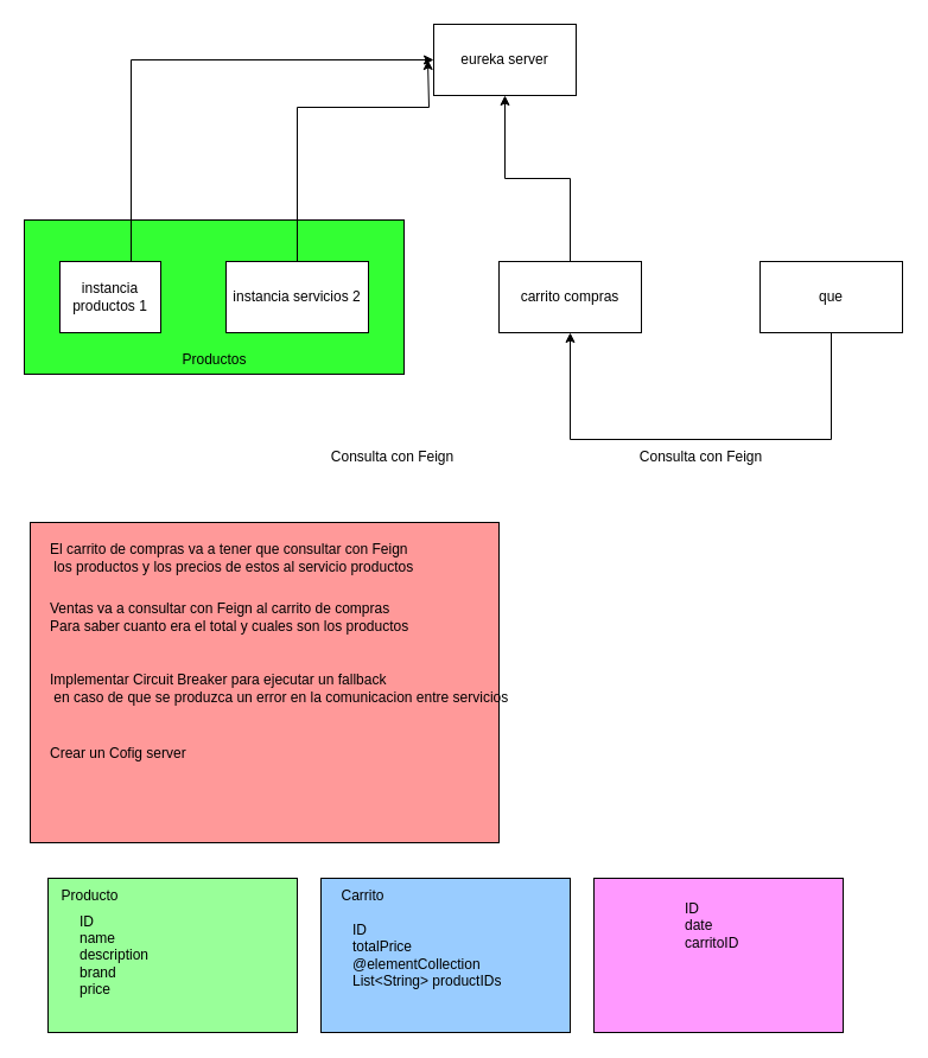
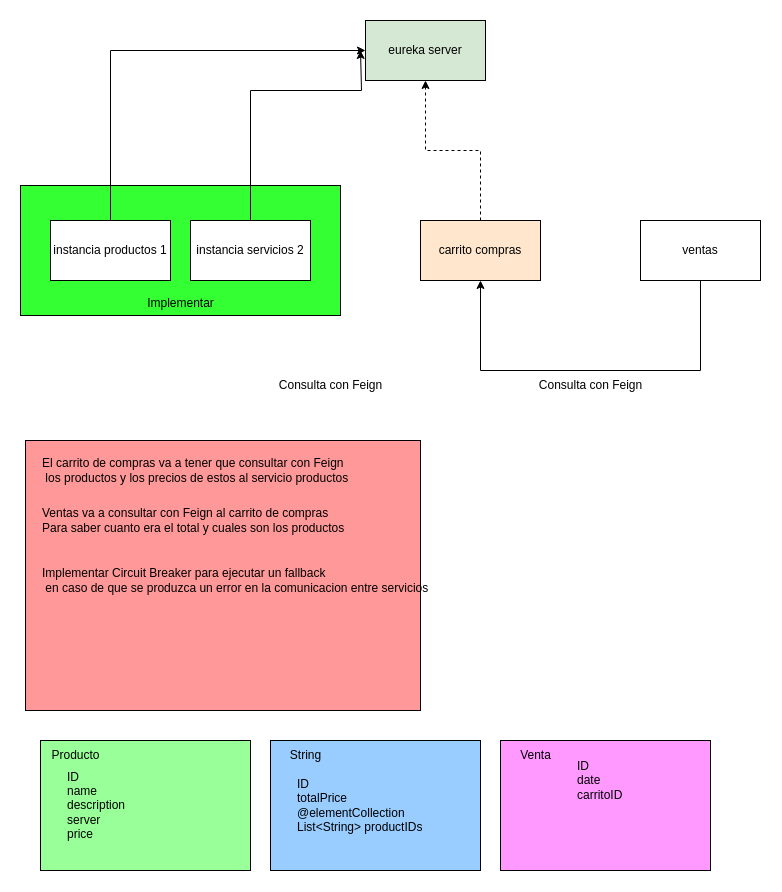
  <mxCell id="0" />
  <mxCell id="1" parent="0" />
  <mxCell id="2" value="" style="rounded=0;whiteSpace=wrap;html=1;fillColor=#FF9999;" vertex="1" parent="1"><mxGeometry x="25" y="440" width="395" height="270" as="geometry" /></mxCell>
  <mxCell id="3" value="" style="rounded=0;whiteSpace=wrap;html=1;fillColor=#33FF33;" vertex="1" parent="1"><mxGeometry x="20" y="185" width="320" height="130" as="geometry" /></mxCell>
  <mxCell id="4" style="edgeStyle=orthogonalEdgeStyle;rounded=0;orthogonalLoop=1;jettySize=auto;html=1;entryX=0;entryY=0.5;entryDx=0;entryDy=0;" edge="1" parent="1" source="5" target="12"><mxGeometry relative="1" as="geometry"><Array as="points"><mxPoint x="110" y="50" /></Array></mxGeometry></mxCell>
- <mxCell id="5" value="instancia productos 1" style="rounded=0;whiteSpace=wrap;html=1;" vertex="1" parent="1"><mxGeometry x="50" y="220" width="85" height="60" as="geometry" /></mxCell>
+ <mxCell id="5" value="instancia productos 1" style="rounded=0;whiteSpace=wrap;html=1;" vertex="1" parent="1"><mxGeometry x="50" y="220" width="120" height="60" as="geometry" /></mxCell>
  <mxCell id="6" style="edgeStyle=orthogonalEdgeStyle;rounded=0;orthogonalLoop=1;jettySize=auto;html=1;" edge="1" parent="1" source="7"><mxGeometry relative="1" as="geometry"><mxPoint x="360" y="50" as="targetPoint" /><Array as="points"><mxPoint x="250" y="90" /><mxPoint x="361" y="90" /></Array></mxGeometry></mxCell>
  <mxCell id="7" value="instancia servicios 2" style="rounded=0;whiteSpace=wrap;html=1;" vertex="1" parent="1"><mxGeometry x="190" y="220" width="120" height="60" as="geometry" /></mxCell>
- <mxCell id="8" style="edgeStyle=orthogonalEdgeStyle;rounded=0;orthogonalLoop=1;jettySize=auto;html=1;entryX=0.5;entryY=1;entryDx=0;entryDy=0;" edge="1" parent="1" source="9" target="12"><mxGeometry relative="1" as="geometry" /></mxCell>
- <mxCell id="9" value="carrito compras" style="rounded=0;whiteSpace=wrap;html=1;" vertex="1" parent="1"><mxGeometry x="420" y="220" width="120" height="60" as="geometry" /></mxCell>
+ <mxCell id="8" style="edgeStyle=orthogonalEdgeStyle;rounded=0;orthogonalLoop=1;jettySize=auto;html=1;entryX=0.5;entryY=1;entryDx=0;entryDy=0;dashed=1;" edge="1" parent="1" source="9" target="12"><mxGeometry relative="1" as="geometry" /></mxCell>
+ <mxCell id="9" value="carrito compras" style="rounded=0;whiteSpace=wrap;html=1;fillColor=#ffe6cc;" vertex="1" parent="1"><mxGeometry x="420" y="220" width="120" height="60" as="geometry" /></mxCell>
  <mxCell id="10" style="edgeStyle=orthogonalEdgeStyle;rounded=0;orthogonalLoop=1;jettySize=auto;html=1;" edge="1" parent="1" source="11"><mxGeometry relative="1" as="geometry"><mxPoint x="480" y="280" as="targetPoint" /><Array as="points"><mxPoint x="700" y="370" /><mxPoint x="480" y="370" /></Array></mxGeometry></mxCell>
- <mxCell id="11" value="que" style="rounded=0;whiteSpace=wrap;html=1;" vertex="1" parent="1"><mxGeometry x="640" y="220" width="120" height="60" as="geometry" /></mxCell>
- <mxCell id="12" value="eureka server" style="rounded=0;whiteSpace=wrap;html=1;" vertex="1" parent="1"><mxGeometry x="365" y="20" width="120" height="60" as="geometry" /></mxCell>
+ <mxCell id="11" value="ventas" style="rounded=0;whiteSpace=wrap;html=1;" vertex="1" parent="1"><mxGeometry x="640" y="220" width="120" height="60" as="geometry" /></mxCell>
+ <mxCell id="12" value="eureka server" style="rounded=0;whiteSpace=wrap;html=1;fillColor=#d5e8d4;" vertex="1" parent="1"><mxGeometry x="365" y="20" width="120" height="60" as="geometry" /></mxCell>
  <mxCell id="13" value="El carrito de compras va a tener que consultar con Feign&lt;div&gt;&amp;nbsp;los productos y los precios de estos al servicio productos&lt;/div&gt;" style="text;html=1;align=left;verticalAlign=middle;resizable=0;points=[];autosize=1;strokeColor=none;fillColor=none;" vertex="1" parent="1"><mxGeometry x="40" y="450" width="300" height="40" as="geometry" /></mxCell>
- <mxCell id="14" value="Productos&lt;div&gt;&lt;br&gt;&lt;/div&gt;" style="text;html=1;align=center;verticalAlign=middle;resizable=0;points=[];autosize=1;strokeColor=none;fillColor=none;" vertex="1" parent="1"><mxGeometry x="145" y="290" width="70" height="40" as="geometry" /></mxCell>
+ <mxCell id="14" value="Implementar&lt;div&gt;&lt;br&gt;&lt;/div&gt;" style="text;html=1;align=center;verticalAlign=middle;resizable=0;points=[];autosize=1;strokeColor=none;fillColor=none;" vertex="1" parent="1"><mxGeometry x="145" y="290" width="70" height="40" as="geometry" /></mxCell>
  <mxCell id="15" value="Ventas va a consultar con Feign al carrito de compras&lt;div&gt;Para saber cuanto era el total y cuales son los productos&lt;/div&gt;" style="text;html=1;align=left;verticalAlign=middle;resizable=0;points=[];autosize=1;strokeColor=none;fillColor=none;" vertex="1" parent="1"><mxGeometry x="40" y="500" width="290" height="40" as="geometry" /></mxCell>
  <mxCell id="16" value="Implementar Circuit Breaker para ejecutar un fallback&lt;div&gt;&amp;nbsp;en caso de que se produzca un error en la comunicacion entre servicios&lt;/div&gt;" style="text;html=1;align=left;verticalAlign=middle;resizable=0;points=[];autosize=1;strokeColor=none;fillColor=none;" vertex="1" parent="1"><mxGeometry x="40" y="560" width="370" height="40" as="geometry" /></mxCell>
  <mxCell id="17" value="Consulta con Feign" style="text;html=1;align=center;verticalAlign=middle;resizable=0;points=[];autosize=1;strokeColor=none;fillColor=none;" vertex="1" parent="1"><mxGeometry x="270" y="370" width="120" height="30" as="geometry" /></mxCell>
  <mxCell id="18" value="Consulta con Feign" style="text;html=1;align=center;verticalAlign=middle;resizable=0;points=[];autosize=1;strokeColor=none;fillColor=none;" vertex="1" parent="1"><mxGeometry x="530" y="370" width="120" height="30" as="geometry" /></mxCell>
- <mxCell id="19" value="Crear un Cofig server" style="text;html=1;align=left;verticalAlign=middle;resizable=0;points=[];autosize=1;strokeColor=none;fillColor=none;" vertex="1" parent="1"><mxGeometry x="40" y="620" width="130" height="30" as="geometry" /></mxCell>
  <mxCell id="20" value="" style="rounded=0;whiteSpace=wrap;html=1;fillColor=#99FF99;" vertex="1" parent="1"><mxGeometry x="40" y="740" width="210" height="130" as="geometry" /></mxCell>
  <mxCell id="21" value="Producto" style="text;html=1;align=center;verticalAlign=middle;resizable=0;points=[];autosize=1;strokeColor=none;fillColor=none;" vertex="1" parent="1"><mxGeometry x="40" y="740" width="70" height="30" as="geometry" /></mxCell>
- <mxCell id="22" value="ID&lt;div&gt;name&lt;/div&gt;&lt;div&gt;description&lt;/div&gt;&lt;div&gt;brand&lt;/div&gt;&lt;div style=&quot;&quot;&gt;price&lt;/div&gt;" style="text;html=1;align=left;verticalAlign=middle;resizable=0;points=[];autosize=1;strokeColor=none;fillColor=none;" vertex="1" parent="1"><mxGeometry x="65" y="760" width="80" height="90" as="geometry" /></mxCell>
+ <mxCell id="22" value="ID&lt;div&gt;name&lt;/div&gt;&lt;div&gt;description&lt;/div&gt;&lt;div&gt;server&lt;/div&gt;&lt;div style=&quot;&quot;&gt;price&lt;/div&gt;" style="text;html=1;align=left;verticalAlign=middle;resizable=0;points=[];autosize=1;strokeColor=none;fillColor=none;" vertex="1" parent="1"><mxGeometry x="65" y="760" width="80" height="90" as="geometry" /></mxCell>
  <mxCell id="23" value="" style="rounded=0;whiteSpace=wrap;html=1;fillColor=#99CCFF;" vertex="1" parent="1"><mxGeometry x="270" y="740" width="210" height="130" as="geometry" /></mxCell>
- <mxCell id="24" value="Carrito" style="text;html=1;align=center;verticalAlign=middle;resizable=0;points=[];autosize=1;strokeColor=none;fillColor=none;" vertex="1" parent="1"><mxGeometry x="275" y="740" width="60" height="30" as="geometry" /></mxCell>
+ <mxCell id="24" value="String" style="text;html=1;align=center;verticalAlign=middle;resizable=0;points=[];autosize=1;strokeColor=none;fillColor=none;" vertex="1" parent="1"><mxGeometry x="275" y="740" width="60" height="30" as="geometry" /></mxCell>
  <mxCell id="25" value="ID&lt;div&gt;totalPrice&lt;/div&gt;&lt;div&gt;@elementCollection&lt;/div&gt;&lt;div&gt;List&amp;lt;String&amp;gt; productIDs&lt;/div&gt;" style="text;html=1;align=left;verticalAlign=middle;resizable=0;points=[];autosize=1;strokeColor=none;fillColor=none;" vertex="1" parent="1"><mxGeometry x="295" y="770" width="140" height="70" as="geometry" /></mxCell>
  <mxCell id="26" value="" style="rounded=0;whiteSpace=wrap;html=1;fillColor=#FF99FF;" vertex="1" parent="1"><mxGeometry x="500" y="740" width="210" height="130" as="geometry" /></mxCell>
+ <mxCell id="27" value="Venta" style="text;html=1;align=center;verticalAlign=middle;resizable=0;points=[];autosize=1;strokeColor=none;fillColor=none;" vertex="1" parent="1"><mxGeometry x="510" y="740" width="50" height="30" as="geometry" /></mxCell>
  <mxCell id="28" value="ID&lt;div&gt;date&lt;/div&gt;&lt;div&gt;carritoID&lt;/div&gt;" style="text;html=1;align=left;verticalAlign=middle;resizable=0;points=[];autosize=1;strokeColor=none;fillColor=none;" vertex="1" parent="1"><mxGeometry x="575" y="750" width="70" height="60" as="geometry" /></mxCell>
